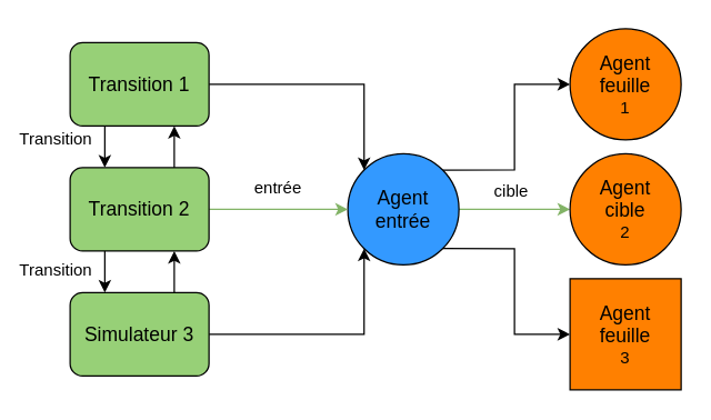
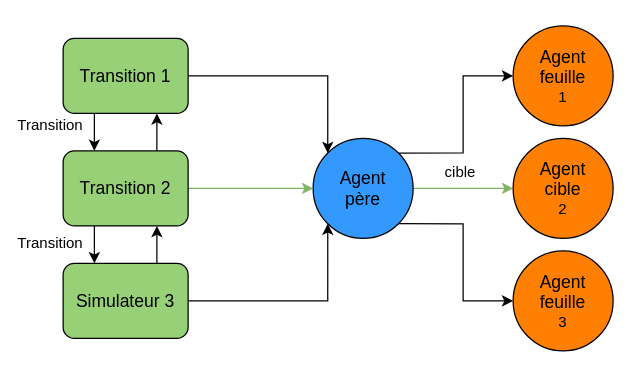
  <mxCell id="0" />
  <mxCell id="1" parent="0" />
  <mxCell id="2" value="&lt;div style=&quot;font-size: 14px&quot;&gt;&lt;font style=&quot;font-size: 14px&quot;&gt;Agent &lt;br&gt;&lt;/font&gt;&lt;/div&gt;&lt;div style=&quot;font-size: 14px&quot;&gt;&lt;font style=&quot;font-size: 14px&quot;&gt;feuille&lt;br&gt;&lt;/font&gt;&lt;/div&gt;1" style="ellipse;whiteSpace=wrap;html=1;aspect=fixed;strokeColor=#000000;fillColor=#FF8000;" parent="1" vertex="1"><mxGeometry x="410" y="20" width="80" height="80" as="geometry" /></mxCell>
  <mxCell id="3" style="edgeStyle=orthogonalEdgeStyle;rounded=0;orthogonalLoop=1;jettySize=auto;html=1;exitX=1;exitY=0.5;exitDx=0;exitDy=0;entryX=0;entryY=0.5;entryDx=0;entryDy=0;fillColor=#d5e8d4;strokeColor=#82b366;" parent="1" source="6" target="7" edge="1"><mxGeometry relative="1" as="geometry" /></mxCell>
  <mxCell id="4" style="edgeStyle=orthogonalEdgeStyle;rounded=0;orthogonalLoop=1;jettySize=auto;html=1;exitX=1;exitY=0;exitDx=0;exitDy=0;entryX=0;entryY=0.5;entryDx=0;entryDy=0;" parent="1" source="6" target="2" edge="1"><mxGeometry relative="1" as="geometry" /></mxCell>
  <mxCell id="5" style="edgeStyle=orthogonalEdgeStyle;rounded=0;orthogonalLoop=1;jettySize=auto;html=1;exitX=1;exitY=1;exitDx=0;exitDy=0;entryX=0;entryY=0.5;entryDx=0;entryDy=0;" parent="1" source="6" target="8" edge="1"><mxGeometry relative="1" as="geometry" /></mxCell>
- <mxCell id="6" value="&lt;div style=&quot;font-size: 14px&quot;&gt;&lt;font style=&quot;font-size: 14px&quot;&gt;Agent &lt;br&gt;&lt;/font&gt;&lt;/div&gt;&lt;div style=&quot;font-size: 14px&quot;&gt;&lt;font style=&quot;font-size: 14px&quot;&gt;entrée&lt;/font&gt;&lt;/div&gt;" style="ellipse;whiteSpace=wrap;html=1;aspect=fixed;strokeColor=#000000;fillColor=#3399FF;" parent="1" vertex="1"><mxGeometry x="250" y="110" width="80" height="80" as="geometry" /></mxCell>
+ <mxCell id="6" value="&lt;div style=&quot;font-size: 14px&quot;&gt;&lt;font style=&quot;font-size: 14px&quot;&gt;Agent &lt;br&gt;&lt;/font&gt;&lt;/div&gt;&lt;div style=&quot;font-size: 14px&quot;&gt;&lt;font style=&quot;font-size: 14px&quot;&gt;père&lt;/font&gt;&lt;/div&gt;" style="ellipse;whiteSpace=wrap;html=1;aspect=fixed;strokeColor=#000000;fillColor=#3399FF;" parent="1" vertex="1"><mxGeometry x="250" y="110" width="80" height="80" as="geometry" /></mxCell>
  <mxCell id="7" value="&lt;div style=&quot;font-size: 14px&quot;&gt;&lt;font style=&quot;font-size: 14px&quot;&gt;Agent&lt;/font&gt;&lt;/div&gt;&lt;div style=&quot;font-size: 14px&quot;&gt;&lt;font style=&quot;font-size: 14px&quot;&gt;cible&lt;br&gt;&lt;/font&gt;&lt;/div&gt;2" style="ellipse;whiteSpace=wrap;html=1;aspect=fixed;strokeColor=#000000;fillColor=#FF8000;" parent="1" vertex="1"><mxGeometry x="410" y="110" width="80" height="80" as="geometry" /></mxCell>
- <mxCell id="8" value="&lt;div style=&quot;font-size: 14px&quot;&gt;&lt;font style=&quot;font-size: 14px&quot;&gt;Agent&lt;/font&gt;&lt;/div&gt;&lt;div style=&quot;font-size: 14px&quot;&gt;&lt;font style=&quot;font-size: 14px&quot;&gt;feuille&lt;br&gt;&lt;/font&gt;&lt;/div&gt;3" style="whiteSpace=wrap;html=1;aspect=fixed;strokeColor=#000000;fillColor=#FF8000;rounded=0;" parent="1" vertex="1"><mxGeometry x="410" y="200" width="80" height="80" as="geometry" /></mxCell>
+ <mxCell id="8" value="&lt;div style=&quot;font-size: 14px&quot;&gt;&lt;font style=&quot;font-size: 14px&quot;&gt;Agent&lt;/font&gt;&lt;/div&gt;&lt;div style=&quot;font-size: 14px&quot;&gt;&lt;font style=&quot;font-size: 14px&quot;&gt;feuille&lt;br&gt;&lt;/font&gt;&lt;/div&gt;3" style="ellipse;whiteSpace=wrap;html=1;aspect=fixed;strokeColor=#000000;fillColor=#FF8000;" parent="1" vertex="1"><mxGeometry x="410" y="200" width="80" height="80" as="geometry" /></mxCell>
  <mxCell id="9" style="edgeStyle=orthogonalEdgeStyle;rounded=0;orthogonalLoop=1;jettySize=auto;html=1;exitX=1;exitY=0.5;exitDx=0;exitDy=0;entryX=0;entryY=0;entryDx=0;entryDy=0;" parent="1" source="11" target="6" edge="1"><mxGeometry relative="1" as="geometry" /></mxCell>
  <mxCell id="10" style="edgeStyle=orthogonalEdgeStyle;rounded=0;orthogonalLoop=1;jettySize=auto;html=1;exitX=0.25;exitY=1;exitDx=0;exitDy=0;entryX=0.25;entryY=0;entryDx=0;entryDy=0;" parent="1" source="11" target="15" edge="1"><mxGeometry relative="1" as="geometry" /></mxCell>
  <mxCell id="11" value="&lt;font style=&quot;font-size: 14px&quot;&gt;Transition 1&lt;/font&gt;" style="rounded=1;whiteSpace=wrap;html=1;strokeColor=#000000;fillColor=#97D077;" parent="1" vertex="1"><mxGeometry x="50" y="30" width="100" height="60" as="geometry" /></mxCell>
  <mxCell id="12" style="edgeStyle=orthogonalEdgeStyle;rounded=0;orthogonalLoop=1;jettySize=auto;html=1;exitX=1;exitY=0.5;exitDx=0;exitDy=0;entryX=0;entryY=0.5;entryDx=0;entryDy=0;fillColor=#d5e8d4;strokeColor=#82b366;" parent="1" source="15" target="6" edge="1"><mxGeometry relative="1" as="geometry" /></mxCell>
  <mxCell id="13" style="edgeStyle=orthogonalEdgeStyle;rounded=0;orthogonalLoop=1;jettySize=auto;html=1;exitX=0.75;exitY=0;exitDx=0;exitDy=0;entryX=0.75;entryY=1;entryDx=0;entryDy=0;" parent="1" source="15" target="11" edge="1"><mxGeometry relative="1" as="geometry" /></mxCell>
  <mxCell id="14" style="edgeStyle=orthogonalEdgeStyle;rounded=0;orthogonalLoop=1;jettySize=auto;html=1;exitX=0.25;exitY=1;exitDx=0;exitDy=0;entryX=0.25;entryY=0;entryDx=0;entryDy=0;" parent="1" source="15" target="18" edge="1"><mxGeometry relative="1" as="geometry" /></mxCell>
  <mxCell id="15" value="&lt;font style=&quot;font-size: 14px&quot;&gt;Transition 2&lt;br&gt;&lt;/font&gt;" style="rounded=1;whiteSpace=wrap;html=1;strokeColor=#000000;fillColor=#97D077;" parent="1" vertex="1"><mxGeometry x="50" y="120" width="100" height="60" as="geometry" /></mxCell>
  <mxCell id="16" style="edgeStyle=orthogonalEdgeStyle;rounded=0;orthogonalLoop=1;jettySize=auto;html=1;exitX=1;exitY=0.5;exitDx=0;exitDy=0;entryX=0;entryY=1;entryDx=0;entryDy=0;" parent="1" source="18" target="6" edge="1"><mxGeometry relative="1" as="geometry" /></mxCell>
  <mxCell id="17" style="edgeStyle=orthogonalEdgeStyle;rounded=0;orthogonalLoop=1;jettySize=auto;html=1;exitX=0.75;exitY=0;exitDx=0;exitDy=0;entryX=0.75;entryY=1;entryDx=0;entryDy=0;" parent="1" source="18" target="15" edge="1"><mxGeometry relative="1" as="geometry" /></mxCell>
  <mxCell id="18" value="&lt;font style=&quot;font-size: 14px&quot;&gt;Simulateur 3&lt;br&gt;&lt;/font&gt;" style="rounded=1;whiteSpace=wrap;html=1;strokeColor=#000000;fillColor=#97D077;" parent="1" vertex="1"><mxGeometry x="50" y="210" width="100" height="60" as="geometry" /></mxCell>
- <mxCell id="19" value="entrée" style="text;html=1;strokeColor=none;fillColor=none;align=center;verticalAlign=middle;whiteSpace=wrap;rounded=0;" parent="1" vertex="1"><mxGeometry x="180" y="125" width="40" height="20" as="geometry" /></mxCell>
  <mxCell id="20" value="&lt;div&gt;cible&lt;/div&gt;" style="text;html=1;strokeColor=none;fillColor=none;align=center;verticalAlign=middle;whiteSpace=wrap;rounded=0;" parent="1" vertex="1"><mxGeometry x="348" y="127" width="40" height="20" as="geometry" /></mxCell>
  <mxCell id="21" value="Transition" style="text;html=1;strokeColor=none;fillColor=none;align=center;verticalAlign=middle;whiteSpace=wrap;rounded=0;" parent="1" vertex="1"><mxGeometry x="20" y="90" width="40" height="20" as="geometry" /></mxCell>
  <mxCell id="22" value="Transition" style="text;html=1;strokeColor=none;fillColor=none;align=center;verticalAlign=middle;whiteSpace=wrap;rounded=0;" parent="1" vertex="1"><mxGeometry x="20" y="184" width="40" height="20" as="geometry" /></mxCell>
